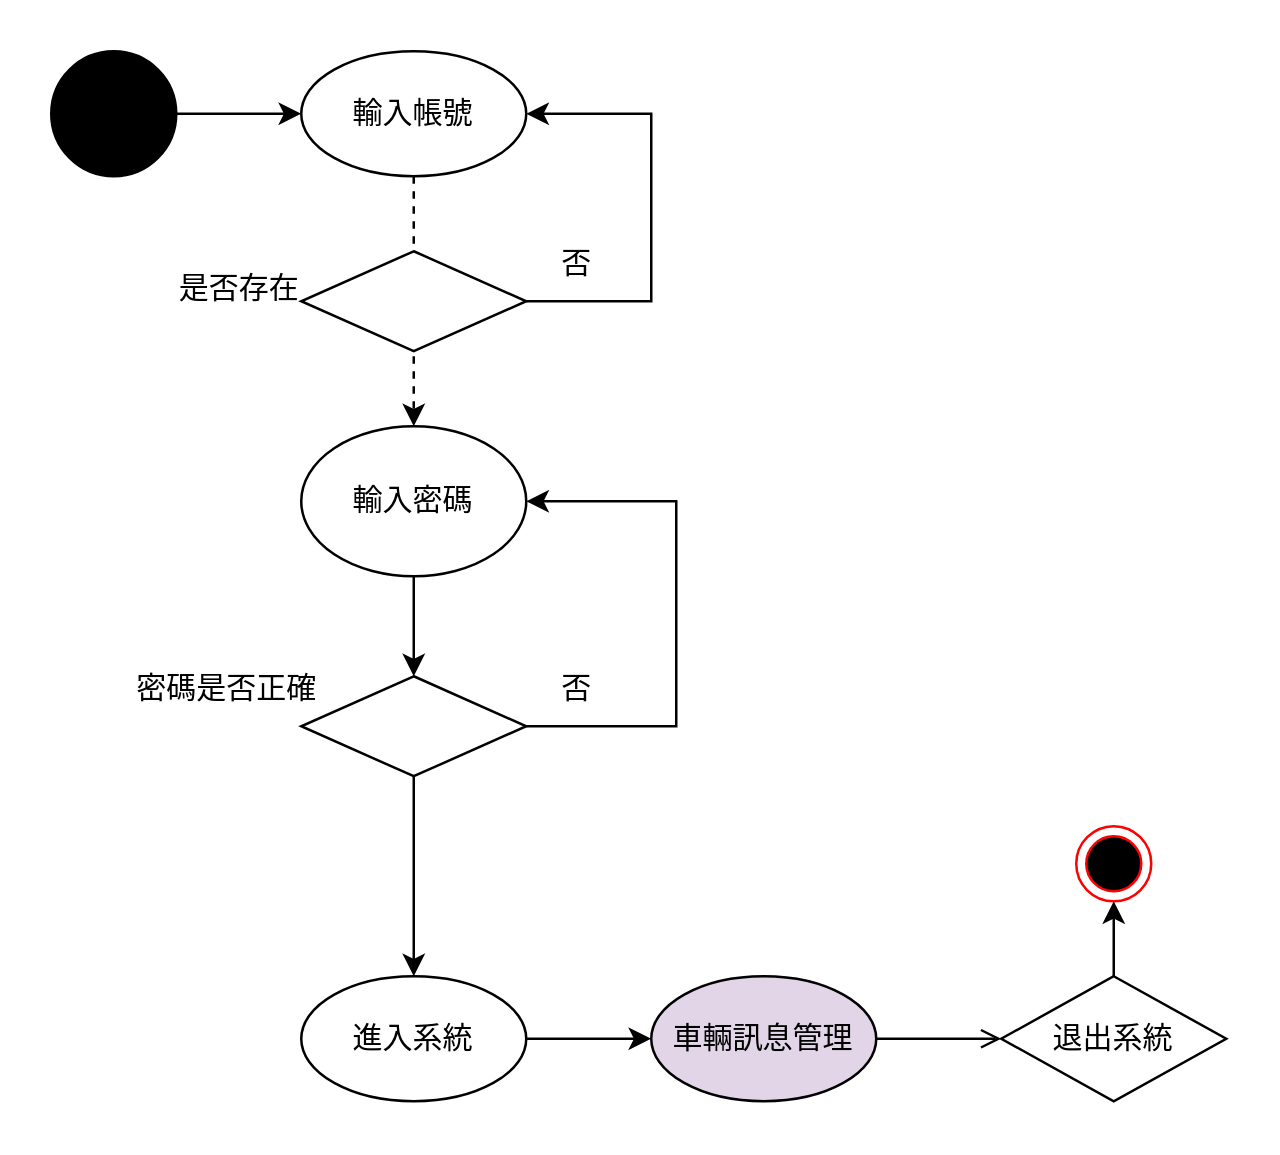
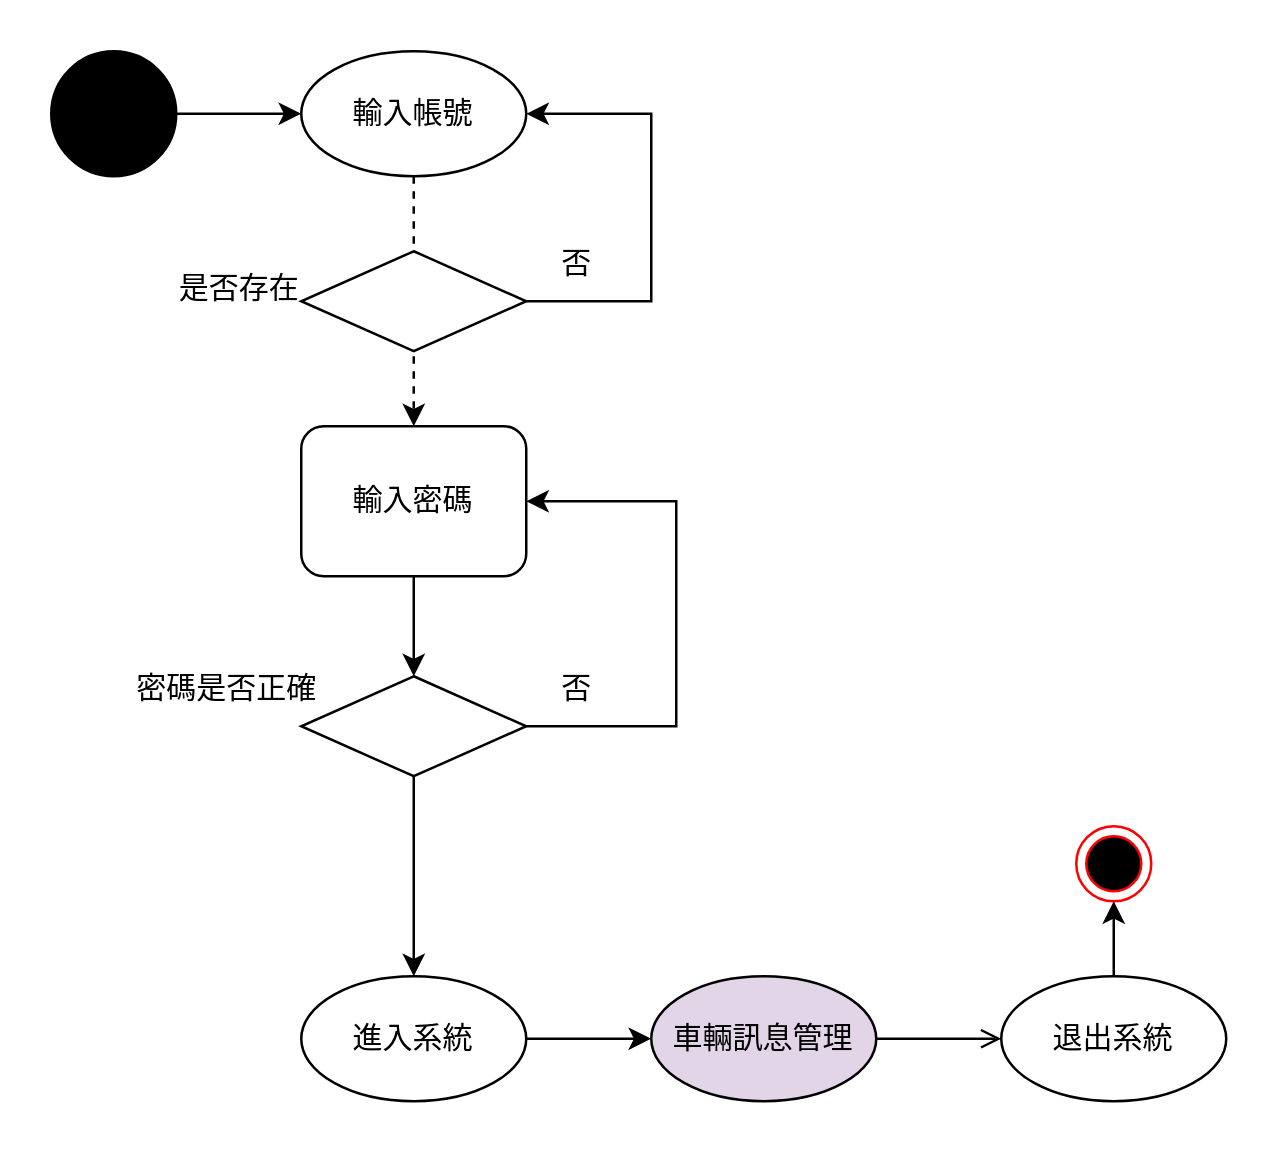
  <mxCell id="0" />
  <mxCell id="1" parent="0" />
  <mxCell id="2" value="" style="edgeStyle=orthogonalEdgeStyle;rounded=0;orthogonalLoop=1;jettySize=auto;html=1;dashed=1;" edge="1" parent="1" source="3" target="10"><mxGeometry relative="1" as="geometry" /></mxCell>
  <mxCell id="3" value="輸入帳號" style="ellipse;whiteSpace=wrap;html=1;" vertex="1" parent="1"><mxGeometry x="120" y="20" width="90" height="50" as="geometry" /></mxCell>
  <mxCell id="4" style="edgeStyle=orthogonalEdgeStyle;rounded=0;orthogonalLoop=1;jettySize=auto;html=1;exitX=1;exitY=0.5;exitDx=0;exitDy=0;entryX=1;entryY=0.5;entryDx=0;entryDy=0;" edge="1" parent="1" source="5" target="3"><mxGeometry relative="1" as="geometry"><Array as="points"><mxPoint x="260" y="120" /><mxPoint x="260" y="45" /></Array></mxGeometry></mxCell>
  <mxCell id="5" value="" style="rhombus;whiteSpace=wrap;html=1;" vertex="1" parent="1"><mxGeometry x="120" y="100" width="90" height="40" as="geometry" /></mxCell>
  <mxCell id="6" value="" style="edgeStyle=orthogonalEdgeStyle;rounded=0;orthogonalLoop=1;jettySize=auto;html=1;" edge="1" parent="1" source="7" target="3"><mxGeometry relative="1" as="geometry" /></mxCell>
  <mxCell id="7" value="" style="ellipse;whiteSpace=wrap;html=1;aspect=fixed;fillColor=#000000;" vertex="1" parent="1"><mxGeometry x="20" y="20" width="50" height="50" as="geometry" /></mxCell>
  <mxCell id="8" value="" style="ellipse;html=1;shape=endState;fillColor=#000000;strokeColor=#ff0000;" vertex="1" parent="1"><mxGeometry x="430" y="330" width="30" height="30" as="geometry" /></mxCell>
  <mxCell id="9" value="" style="edgeStyle=orthogonalEdgeStyle;rounded=0;orthogonalLoop=1;jettySize=auto;html=1;" edge="1" parent="1" source="10" target="13"><mxGeometry relative="1" as="geometry" /></mxCell>
- <mxCell id="10" value="輸入密碼" style="ellipse;whiteSpace=wrap;html=1;" vertex="1" parent="1"><mxGeometry x="120" y="170" width="90" height="60" as="geometry" /></mxCell>
+ <mxCell id="10" value="輸入密碼" style="whiteSpace=wrap;html=1;rounded=1;" vertex="1" parent="1"><mxGeometry x="120" y="170" width="90" height="60" as="geometry" /></mxCell>
  <mxCell id="11" value="" style="edgeStyle=orthogonalEdgeStyle;rounded=0;orthogonalLoop=1;jettySize=auto;html=1;" edge="1" parent="1" source="13" target="15"><mxGeometry relative="1" as="geometry" /></mxCell>
  <mxCell id="12" style="edgeStyle=orthogonalEdgeStyle;rounded=0;orthogonalLoop=1;jettySize=auto;html=1;exitX=1;exitY=0.5;exitDx=0;exitDy=0;entryX=1;entryY=0.5;entryDx=0;entryDy=0;" edge="1" parent="1" source="13" target="10"><mxGeometry relative="1" as="geometry"><Array as="points"><mxPoint x="270" y="290" /><mxPoint x="270" y="200" /></Array></mxGeometry></mxCell>
  <mxCell id="13" value="" style="rhombus;whiteSpace=wrap;html=1;" vertex="1" parent="1"><mxGeometry x="120" y="270" width="90" height="40" as="geometry" /></mxCell>
  <mxCell id="14" value="" style="edgeStyle=orthogonalEdgeStyle;rounded=0;orthogonalLoop=1;jettySize=auto;html=1;" edge="1" parent="1" source="15" target="17"><mxGeometry relative="1" as="geometry" /></mxCell>
  <mxCell id="15" value="進入系統" style="ellipse;whiteSpace=wrap;html=1;" vertex="1" parent="1"><mxGeometry x="120" y="390" width="90" height="50" as="geometry" /></mxCell>
  <mxCell id="16" value="" style="edgeStyle=orthogonalEdgeStyle;rounded=0;orthogonalLoop=1;jettySize=auto;html=1;endArrow=open;" edge="1" parent="1" source="17" target="19"><mxGeometry relative="1" as="geometry" /></mxCell>
  <mxCell id="17" value="車輛訊息管理" style="ellipse;whiteSpace=wrap;html=1;fillColor=#e1d5e7;" vertex="1" parent="1"><mxGeometry x="260" y="390" width="90" height="50" as="geometry" /></mxCell>
  <mxCell id="18" value="" style="edgeStyle=orthogonalEdgeStyle;rounded=0;orthogonalLoop=1;jettySize=auto;html=1;" edge="1" parent="1" source="19" target="8"><mxGeometry relative="1" as="geometry" /></mxCell>
- <mxCell id="19" value="退出系統" style="rhombus;whiteSpace=wrap;html=1;" vertex="1" parent="1"><mxGeometry x="400" y="390" width="90" height="50" as="geometry" /></mxCell>
+ <mxCell id="19" value="退出系統" style="ellipse;whiteSpace=wrap;html=1;" vertex="1" parent="1"><mxGeometry x="400" y="390" width="90" height="50" as="geometry" /></mxCell>
  <mxCell id="20" value="否" style="text;html=1;align=center;verticalAlign=middle;resizable=0;points=[];autosize=1;strokeColor=none;fillColor=none;" vertex="1" parent="1"><mxGeometry x="210" y="90" width="40" height="30" as="geometry" /></mxCell>
  <mxCell id="21" value="否" style="text;html=1;align=center;verticalAlign=middle;resizable=0;points=[];autosize=1;strokeColor=none;fillColor=none;" vertex="1" parent="1"><mxGeometry x="210" y="260" width="40" height="30" as="geometry" /></mxCell>
  <mxCell id="22" value="是否存在" style="text;html=1;align=center;verticalAlign=middle;resizable=0;points=[];autosize=1;strokeColor=none;fillColor=none;" vertex="1" parent="1"><mxGeometry x="60" y="100" width="70" height="30" as="geometry" /></mxCell>
  <mxCell id="23" value="密碼是否正確" style="text;html=1;align=center;verticalAlign=middle;resizable=0;points=[];autosize=1;strokeColor=none;fillColor=none;" vertex="1" parent="1"><mxGeometry x="40" y="260" width="100" height="30" as="geometry" /></mxCell>
